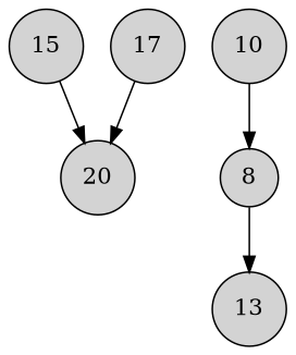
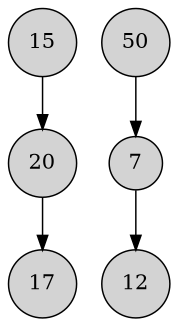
  digraph {
    node [color=black fillcolor=lightgrey shape=circle style=filled]
    edge [color=black]
    n1 [label=15]
    n2 [label=20]
-   n3 [label=10]
-   n4 [label=8]
+   n3 [label=50]
+   n4 [label=7]
    n5 [label=17]
-   n6 [label=13]
+   n6 [label=12]
    n1 -> n2
-   n5 -> n2
+   n2 -> n5
    n3 -> n4
    n4 -> n6
  }
